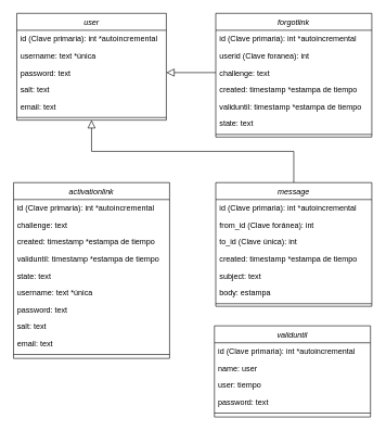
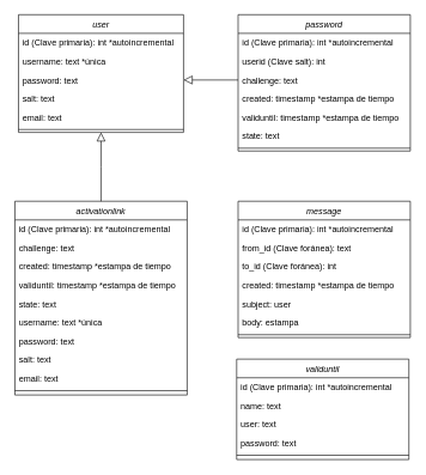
  <mxCell id="0" />
  <mxCell id="1" parent="0" />
  <mxCell id="2" value="user" style="swimlane;fontStyle=2;align=center;verticalAlign=top;childLayout=stackLayout;horizontal=1;startSize=26;horizontalStack=0;resizeParent=1;resizeLast=0;collapsible=1;marginBottom=0;rounded=0;shadow=0;strokeWidth=1;" parent="1" vertex="1"><mxGeometry x="25" y="20" width="230" height="164" as="geometry"><mxRectangle x="230" y="140" width="160" height="26" as="alternateBounds" /></mxGeometry></mxCell>
  <mxCell id="3" value="id (Clave primaria): int *autoincremental" style="text;align=left;verticalAlign=top;spacingLeft=4;spacingRight=4;overflow=hidden;rotatable=0;points=[[0,0.5],[1,0.5]];portConstraint=eastwest;" parent="2" vertex="1"><mxGeometry y="26" width="230" height="26" as="geometry" /></mxCell>
  <mxCell id="4" value="username: text *única" style="text;align=left;verticalAlign=top;spacingLeft=4;spacingRight=4;overflow=hidden;rotatable=0;points=[[0,0.5],[1,0.5]];portConstraint=eastwest;rounded=0;shadow=0;html=0;" parent="2" vertex="1"><mxGeometry y="52" width="230" height="26" as="geometry" /></mxCell>
  <mxCell id="5" value="password: text" style="text;align=left;verticalAlign=top;spacingLeft=4;spacingRight=4;overflow=hidden;rotatable=0;points=[[0,0.5],[1,0.5]];portConstraint=eastwest;rounded=0;shadow=0;html=0;" parent="2" vertex="1"><mxGeometry y="78" width="230" height="26" as="geometry" /></mxCell>
  <mxCell id="6" value="salt: text" style="text;align=left;verticalAlign=top;spacingLeft=4;spacingRight=4;overflow=hidden;rotatable=0;points=[[0,0.5],[1,0.5]];portConstraint=eastwest;rounded=0;shadow=0;html=0;" vertex="1" parent="2"><mxGeometry y="104" width="230" height="26" as="geometry" /></mxCell>
  <mxCell id="7" value="email: text" style="text;align=left;verticalAlign=top;spacingLeft=4;spacingRight=4;overflow=hidden;rotatable=0;points=[[0,0.5],[1,0.5]];portConstraint=eastwest;rounded=0;shadow=0;html=0;" vertex="1" parent="2"><mxGeometry y="130" width="230" height="26" as="geometry" /></mxCell>
  <mxCell id="8" value="" style="line;html=1;strokeWidth=1;align=left;verticalAlign=middle;spacingTop=-1;spacingLeft=3;spacingRight=3;rotatable=0;labelPosition=right;points=[];portConstraint=eastwest;" parent="2" vertex="1"><mxGeometry y="156" width="230" height="8" as="geometry" /></mxCell>
- <mxCell id="9" value="" style="endArrow=block;endSize=10;endFill=0;shadow=0;strokeWidth=1;rounded=0;edgeStyle=elbowEdgeStyle;elbow=vertical;exitX=0.5;exitY=0;exitDx=0;exitDy=0;" parent="1" source="30" target="2" edge="1"><mxGeometry width="160" relative="1" as="geometry"><mxPoint x="41" y="270" as="sourcePoint" /><mxPoint x="41" y="113" as="targetPoint" /></mxGeometry></mxCell>
  <mxCell id="10" value="" style="endArrow=block;endSize=10;endFill=0;shadow=0;strokeWidth=1;rounded=0;edgeStyle=elbowEdgeStyle;elbow=vertical;exitX=0;exitY=0.5;exitDx=0;exitDy=0;" parent="1" source="14" target="2" edge="1"><mxGeometry width="160" relative="1" as="geometry"><mxPoint x="251" y="270" as="sourcePoint" /><mxPoint x="151" y="181" as="targetPoint" /></mxGeometry></mxCell>
- <mxCell id="11" value="forgotlink" style="swimlane;fontStyle=2;align=center;verticalAlign=top;childLayout=stackLayout;horizontal=1;startSize=26;horizontalStack=0;resizeParent=1;resizeLast=0;collapsible=1;marginBottom=0;rounded=0;shadow=0;strokeWidth=1;" vertex="1" parent="1"><mxGeometry x="331" y="20" width="240" height="190" as="geometry"><mxRectangle x="230" y="140" width="160" height="26" as="alternateBounds" /></mxGeometry></mxCell>
+ <mxCell id="11" value="password" style="swimlane;fontStyle=2;align=center;verticalAlign=top;childLayout=stackLayout;horizontal=1;startSize=26;horizontalStack=0;resizeParent=1;resizeLast=0;collapsible=1;marginBottom=0;rounded=0;shadow=0;strokeWidth=1;" vertex="1" parent="1"><mxGeometry x="331" y="20" width="240" height="190" as="geometry"><mxRectangle x="230" y="140" width="160" height="26" as="alternateBounds" /></mxGeometry></mxCell>
  <mxCell id="12" value="id (Clave primaria): int *autoincremental" style="text;align=left;verticalAlign=top;spacingLeft=4;spacingRight=4;overflow=hidden;rotatable=0;points=[[0,0.5],[1,0.5]];portConstraint=eastwest;" vertex="1" parent="11"><mxGeometry y="26" width="240" height="26" as="geometry" /></mxCell>
- <mxCell id="13" value="userid (Clave foranea): int" style="text;align=left;verticalAlign=top;spacingLeft=4;spacingRight=4;overflow=hidden;rotatable=0;points=[[0,0.5],[1,0.5]];portConstraint=eastwest;rounded=0;shadow=0;html=0;" vertex="1" parent="11"><mxGeometry y="52" width="240" height="26" as="geometry" /></mxCell>
+ <mxCell id="13" value="userid (Clave salt): int" style="text;align=left;verticalAlign=top;spacingLeft=4;spacingRight=4;overflow=hidden;rotatable=0;points=[[0,0.5],[1,0.5]];portConstraint=eastwest;rounded=0;shadow=0;html=0;" vertex="1" parent="11"><mxGeometry y="52" width="240" height="26" as="geometry" /></mxCell>
  <mxCell id="14" value="challenge: text" style="text;align=left;verticalAlign=top;spacingLeft=4;spacingRight=4;overflow=hidden;rotatable=0;points=[[0,0.5],[1,0.5]];portConstraint=eastwest;rounded=0;shadow=0;html=0;" vertex="1" parent="11"><mxGeometry y="78" width="240" height="26" as="geometry" /></mxCell>
  <mxCell id="15" value="created: timestamp *estampa de tiempo" style="text;align=left;verticalAlign=top;spacingLeft=4;spacingRight=4;overflow=hidden;rotatable=0;points=[[0,0.5],[1,0.5]];portConstraint=eastwest;rounded=0;shadow=0;html=0;" vertex="1" parent="11"><mxGeometry y="104" width="240" height="26" as="geometry" /></mxCell>
  <mxCell id="16" value="validuntil: timestamp *estampa de tiempo" style="text;align=left;verticalAlign=top;spacingLeft=4;spacingRight=4;overflow=hidden;rotatable=0;points=[[0,0.5],[1,0.5]];portConstraint=eastwest;rounded=0;shadow=0;html=0;" vertex="1" parent="11"><mxGeometry y="130" width="240" height="26" as="geometry" /></mxCell>
  <mxCell id="17" value="state: text" style="text;align=left;verticalAlign=top;spacingLeft=4;spacingRight=4;overflow=hidden;rotatable=0;points=[[0,0.5],[1,0.5]];portConstraint=eastwest;rounded=0;shadow=0;html=0;" vertex="1" parent="11"><mxGeometry y="156" width="240" height="26" as="geometry" /></mxCell>
  <mxCell id="18" value="" style="line;html=1;strokeWidth=1;align=left;verticalAlign=middle;spacingTop=-1;spacingLeft=3;spacingRight=3;rotatable=0;labelPosition=right;points=[];portConstraint=eastwest;" vertex="1" parent="11"><mxGeometry y="182" width="240" height="8" as="geometry" /></mxCell>
  <mxCell id="19" value="activationlink" style="swimlane;fontStyle=2;align=center;verticalAlign=top;childLayout=stackLayout;horizontal=1;startSize=26;horizontalStack=0;resizeParent=1;resizeLast=0;collapsible=1;marginBottom=0;rounded=0;shadow=0;strokeWidth=1;" vertex="1" parent="1"><mxGeometry x="20" y="280" width="240" height="270" as="geometry"><mxRectangle x="230" y="140" width="160" height="26" as="alternateBounds" /></mxGeometry></mxCell>
  <mxCell id="20" value="id (Clave primaria): int *autoincremental" style="text;align=left;verticalAlign=top;spacingLeft=4;spacingRight=4;overflow=hidden;rotatable=0;points=[[0,0.5],[1,0.5]];portConstraint=eastwest;" vertex="1" parent="19"><mxGeometry y="26" width="240" height="26" as="geometry" /></mxCell>
  <mxCell id="21" value="challenge: text" style="text;align=left;verticalAlign=top;spacingLeft=4;spacingRight=4;overflow=hidden;rotatable=0;points=[[0,0.5],[1,0.5]];portConstraint=eastwest;rounded=0;shadow=0;html=0;" vertex="1" parent="19"><mxGeometry y="52" width="240" height="26" as="geometry" /></mxCell>
  <mxCell id="22" value="created: timestamp *estampa de tiempo" style="text;align=left;verticalAlign=top;spacingLeft=4;spacingRight=4;overflow=hidden;rotatable=0;points=[[0,0.5],[1,0.5]];portConstraint=eastwest;rounded=0;shadow=0;html=0;" vertex="1" parent="19"><mxGeometry y="78" width="240" height="26" as="geometry" /></mxCell>
  <mxCell id="23" value="validuntil: timestamp *estampa de tiempo" style="text;align=left;verticalAlign=top;spacingLeft=4;spacingRight=4;overflow=hidden;rotatable=0;points=[[0,0.5],[1,0.5]];portConstraint=eastwest;rounded=0;shadow=0;html=0;" vertex="1" parent="19"><mxGeometry y="104" width="240" height="26" as="geometry" /></mxCell>
  <mxCell id="24" value="state: text" style="text;align=left;verticalAlign=top;spacingLeft=4;spacingRight=4;overflow=hidden;rotatable=0;points=[[0,0.5],[1,0.5]];portConstraint=eastwest;rounded=0;shadow=0;html=0;" vertex="1" parent="19"><mxGeometry y="130" width="240" height="26" as="geometry" /></mxCell>
  <mxCell id="25" value="username: text *única" style="text;align=left;verticalAlign=top;spacingLeft=4;spacingRight=4;overflow=hidden;rotatable=0;points=[[0,0.5],[1,0.5]];portConstraint=eastwest;rounded=0;shadow=0;html=0;" vertex="1" parent="19"><mxGeometry y="156" width="240" height="26" as="geometry" /></mxCell>
  <mxCell id="26" value="password: text" style="text;align=left;verticalAlign=top;spacingLeft=4;spacingRight=4;overflow=hidden;rotatable=0;points=[[0,0.5],[1,0.5]];portConstraint=eastwest;rounded=0;shadow=0;html=0;" vertex="1" parent="19"><mxGeometry y="182" width="240" height="26" as="geometry" /></mxCell>
  <mxCell id="27" value="salt: text" style="text;align=left;verticalAlign=top;spacingLeft=4;spacingRight=4;overflow=hidden;rotatable=0;points=[[0,0.5],[1,0.5]];portConstraint=eastwest;rounded=0;shadow=0;html=0;" vertex="1" parent="19"><mxGeometry y="208" width="240" height="26" as="geometry" /></mxCell>
  <mxCell id="28" value="email: text" style="text;align=left;verticalAlign=top;spacingLeft=4;spacingRight=4;overflow=hidden;rotatable=0;points=[[0,0.5],[1,0.5]];portConstraint=eastwest;rounded=0;shadow=0;html=0;" vertex="1" parent="19"><mxGeometry y="234" width="240" height="26" as="geometry" /></mxCell>
  <mxCell id="29" value="" style="line;html=1;strokeWidth=1;align=left;verticalAlign=middle;spacingTop=-1;spacingLeft=3;spacingRight=3;rotatable=0;labelPosition=right;points=[];portConstraint=eastwest;" vertex="1" parent="19"><mxGeometry y="260" width="240" height="8" as="geometry" /></mxCell>
  <mxCell id="30" value="message" style="swimlane;fontStyle=2;align=center;verticalAlign=top;childLayout=stackLayout;horizontal=1;startSize=26;horizontalStack=0;resizeParent=1;resizeLast=0;collapsible=1;marginBottom=0;rounded=0;shadow=0;strokeWidth=1;" vertex="1" parent="1"><mxGeometry x="331" y="280" width="240" height="190" as="geometry"><mxRectangle x="230" y="140" width="160" height="26" as="alternateBounds" /></mxGeometry></mxCell>
  <mxCell id="31" value="id (Clave primaria): int *autoincremental" style="text;align=left;verticalAlign=top;spacingLeft=4;spacingRight=4;overflow=hidden;rotatable=0;points=[[0,0.5],[1,0.5]];portConstraint=eastwest;" vertex="1" parent="30"><mxGeometry y="26" width="240" height="26" as="geometry" /></mxCell>
- <mxCell id="32" value="from_id (Clave foránea): int" style="text;align=left;verticalAlign=top;spacingLeft=4;spacingRight=4;overflow=hidden;rotatable=0;points=[[0,0.5],[1,0.5]];portConstraint=eastwest;rounded=0;shadow=0;html=0;" vertex="1" parent="30"><mxGeometry y="52" width="240" height="26" as="geometry" /></mxCell>
- <mxCell id="33" value="to_id (Clave única): int" style="text;align=left;verticalAlign=top;spacingLeft=4;spacingRight=4;overflow=hidden;rotatable=0;points=[[0,0.5],[1,0.5]];portConstraint=eastwest;rounded=0;shadow=0;html=0;" vertex="1" parent="30"><mxGeometry y="78" width="240" height="26" as="geometry" /></mxCell>
+ <mxCell id="32" value="from_id (Clave foránea): text" style="text;align=left;verticalAlign=top;spacingLeft=4;spacingRight=4;overflow=hidden;rotatable=0;points=[[0,0.5],[1,0.5]];portConstraint=eastwest;rounded=0;shadow=0;html=0;" vertex="1" parent="30"><mxGeometry y="52" width="240" height="26" as="geometry" /></mxCell>
+ <mxCell id="33" value="to_id (Clave foránea): int" style="text;align=left;verticalAlign=top;spacingLeft=4;spacingRight=4;overflow=hidden;rotatable=0;points=[[0,0.5],[1,0.5]];portConstraint=eastwest;rounded=0;shadow=0;html=0;" vertex="1" parent="30"><mxGeometry y="78" width="240" height="26" as="geometry" /></mxCell>
  <mxCell id="34" value="created: timestamp *estampa de tiempo" style="text;align=left;verticalAlign=top;spacingLeft=4;spacingRight=4;overflow=hidden;rotatable=0;points=[[0,0.5],[1,0.5]];portConstraint=eastwest;rounded=0;shadow=0;html=0;" vertex="1" parent="30"><mxGeometry y="104" width="240" height="26" as="geometry" /></mxCell>
- <mxCell id="35" value="subject: text" style="text;align=left;verticalAlign=top;spacingLeft=4;spacingRight=4;overflow=hidden;rotatable=0;points=[[0,0.5],[1,0.5]];portConstraint=eastwest;rounded=0;shadow=0;html=0;" vertex="1" parent="30"><mxGeometry y="130" width="240" height="26" as="geometry" /></mxCell>
+ <mxCell id="35" value="subject: user" style="text;align=left;verticalAlign=top;spacingLeft=4;spacingRight=4;overflow=hidden;rotatable=0;points=[[0,0.5],[1,0.5]];portConstraint=eastwest;rounded=0;shadow=0;html=0;" vertex="1" parent="30"><mxGeometry y="130" width="240" height="26" as="geometry" /></mxCell>
  <mxCell id="36" value="body: estampa " style="text;align=left;verticalAlign=top;spacingLeft=4;spacingRight=4;overflow=hidden;rotatable=0;points=[[0,0.5],[1,0.5]];portConstraint=eastwest;rounded=0;shadow=0;html=0;" vertex="1" parent="30"><mxGeometry y="156" width="240" height="26" as="geometry" /></mxCell>
  <mxCell id="37" value="" style="line;html=1;strokeWidth=1;align=left;verticalAlign=middle;spacingTop=-1;spacingLeft=3;spacingRight=3;rotatable=0;labelPosition=right;points=[];portConstraint=eastwest;" vertex="1" parent="30"><mxGeometry y="182" width="240" height="8" as="geometry" /></mxCell>
  <mxCell id="38" value="validuntil" style="swimlane;fontStyle=2;align=center;verticalAlign=top;childLayout=stackLayout;horizontal=1;startSize=26;horizontalStack=0;resizeParent=1;resizeLast=0;collapsible=1;marginBottom=0;rounded=0;shadow=0;strokeWidth=1;" vertex="1" parent="1"><mxGeometry x="329" y="500" width="240" height="140" as="geometry"><mxRectangle x="230" y="140" width="160" height="26" as="alternateBounds" /></mxGeometry></mxCell>
  <mxCell id="39" value="id (Clave primaria): int *autoincremental" style="text;align=left;verticalAlign=top;spacingLeft=4;spacingRight=4;overflow=hidden;rotatable=0;points=[[0,0.5],[1,0.5]];portConstraint=eastwest;" vertex="1" parent="38"><mxGeometry y="26" width="240" height="26" as="geometry" /></mxCell>
- <mxCell id="40" value="name: user" style="text;align=left;verticalAlign=top;spacingLeft=4;spacingRight=4;overflow=hidden;rotatable=0;points=[[0,0.5],[1,0.5]];portConstraint=eastwest;rounded=0;shadow=0;html=0;" vertex="1" parent="38"><mxGeometry y="52" width="240" height="26" as="geometry" /></mxCell>
- <mxCell id="41" value="user: tiempo" style="text;align=left;verticalAlign=top;spacingLeft=4;spacingRight=4;overflow=hidden;rotatable=0;points=[[0,0.5],[1,0.5]];portConstraint=eastwest;rounded=0;shadow=0;html=0;" vertex="1" parent="38"><mxGeometry y="78" width="240" height="26" as="geometry" /></mxCell>
+ <mxCell id="40" value="name: text" style="text;align=left;verticalAlign=top;spacingLeft=4;spacingRight=4;overflow=hidden;rotatable=0;points=[[0,0.5],[1,0.5]];portConstraint=eastwest;rounded=0;shadow=0;html=0;" vertex="1" parent="38"><mxGeometry y="52" width="240" height="26" as="geometry" /></mxCell>
+ <mxCell id="41" value="user: text" style="text;align=left;verticalAlign=top;spacingLeft=4;spacingRight=4;overflow=hidden;rotatable=0;points=[[0,0.5],[1,0.5]];portConstraint=eastwest;rounded=0;shadow=0;html=0;" vertex="1" parent="38"><mxGeometry y="78" width="240" height="26" as="geometry" /></mxCell>
  <mxCell id="42" value="password: text" style="text;align=left;verticalAlign=top;spacingLeft=4;spacingRight=4;overflow=hidden;rotatable=0;points=[[0,0.5],[1,0.5]];portConstraint=eastwest;rounded=0;shadow=0;html=0;" vertex="1" parent="38"><mxGeometry y="104" width="240" height="26" as="geometry" /></mxCell>
  <mxCell id="43" value="" style="line;html=1;strokeWidth=1;align=left;verticalAlign=middle;spacingTop=-1;spacingLeft=3;spacingRight=3;rotatable=0;labelPosition=right;points=[];portConstraint=eastwest;" vertex="1" parent="38"><mxGeometry y="130" width="240" height="8" as="geometry" /></mxCell>
+ <mxCell id="44" value="" style="endArrow=block;endSize=10;endFill=0;shadow=0;strokeWidth=1;rounded=0;edgeStyle=elbowEdgeStyle;elbow=vertical;exitX=0.5;exitY=0;exitDx=0;exitDy=0;entryX=0.5;entryY=1;entryDx=0;entryDy=0;" edge="1" parent="1" source="19" target="2"><mxGeometry width="160" relative="1" as="geometry"><mxPoint x="341" y="121" as="sourcePoint" /><mxPoint x="265" y="121" as="targetPoint" /></mxGeometry></mxCell>
